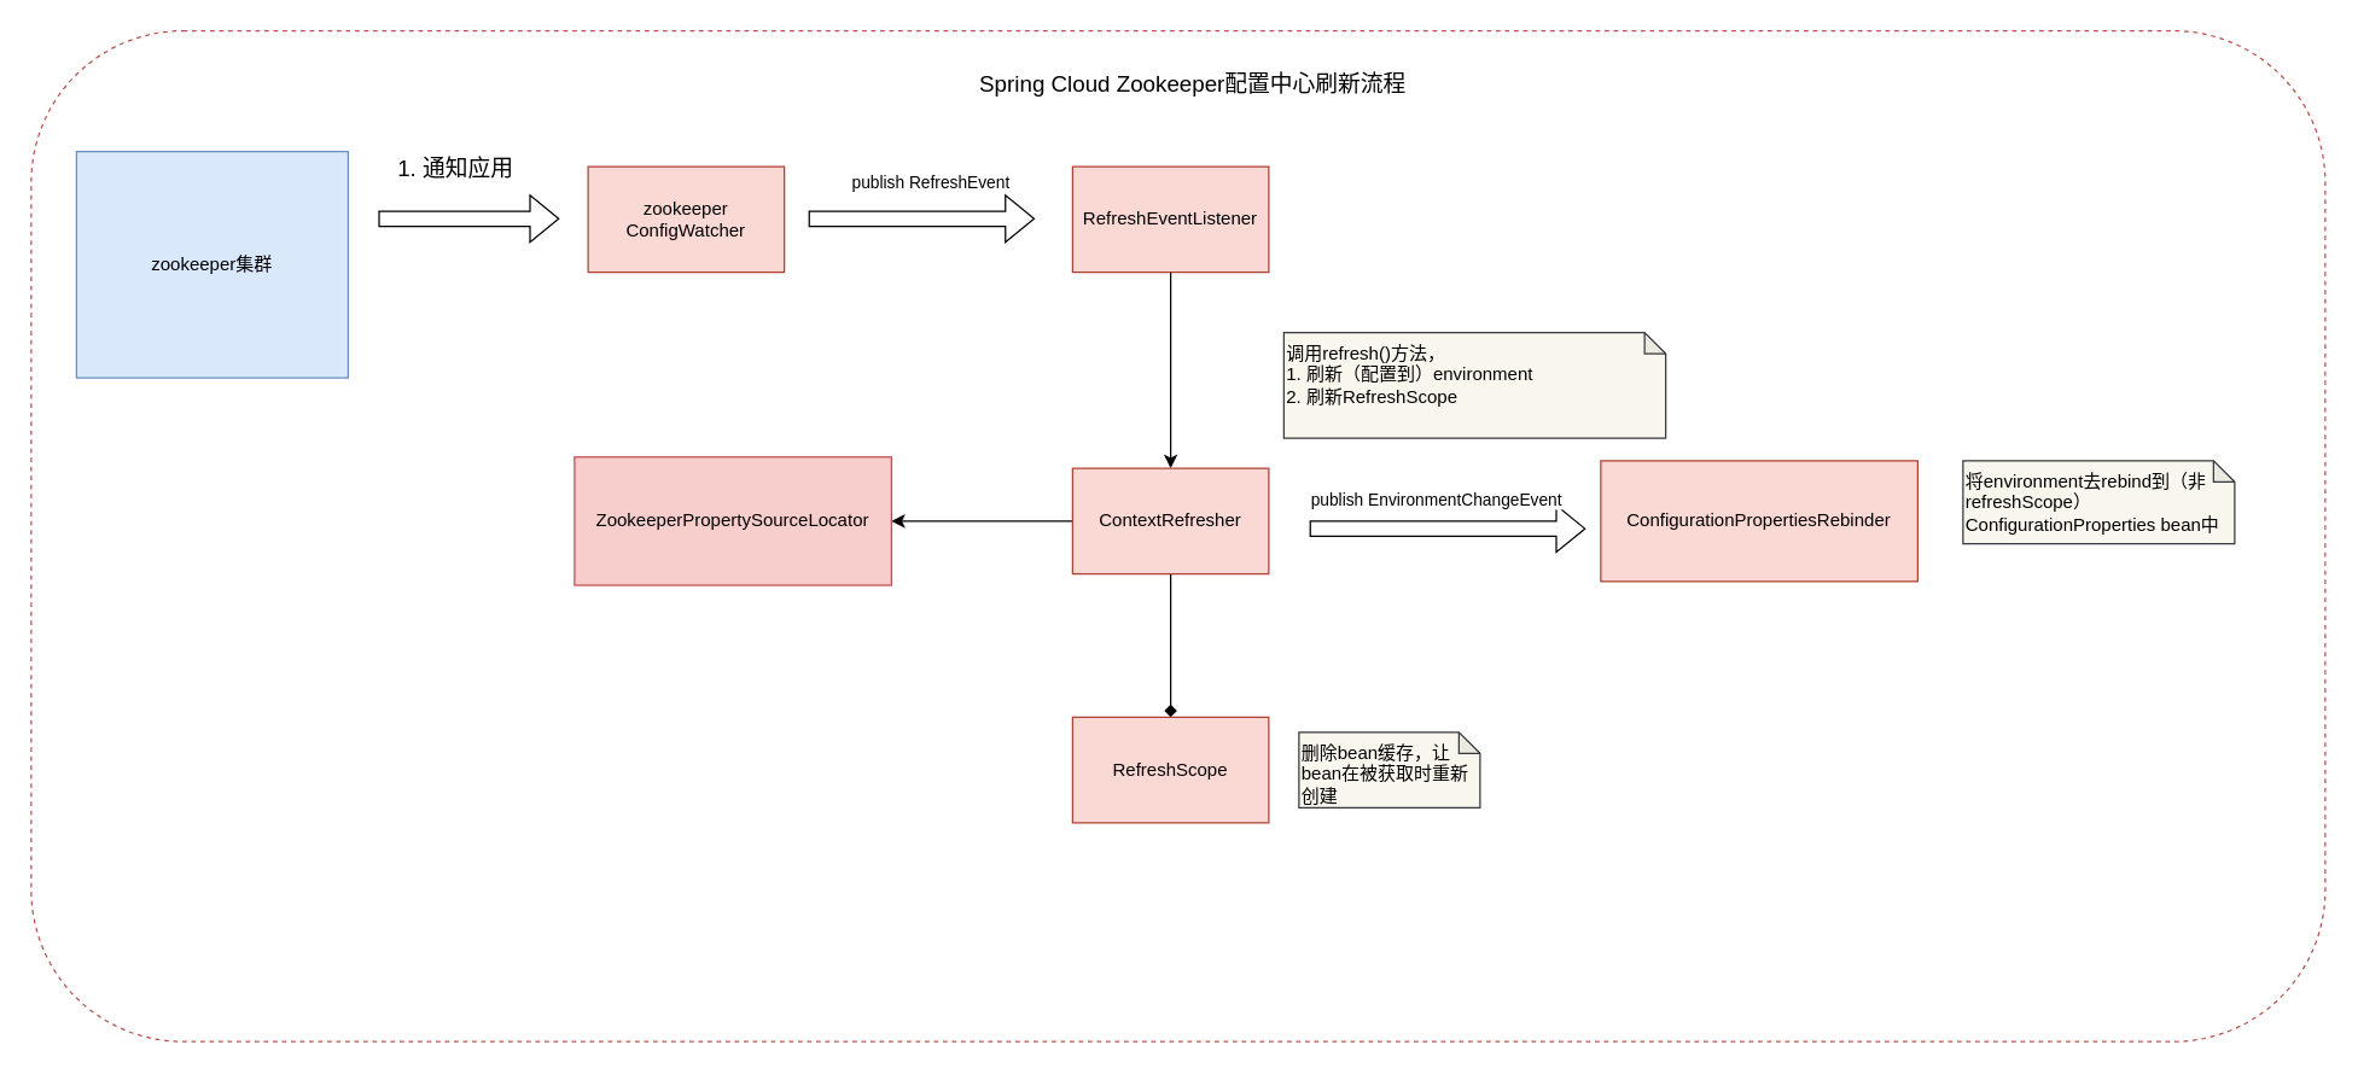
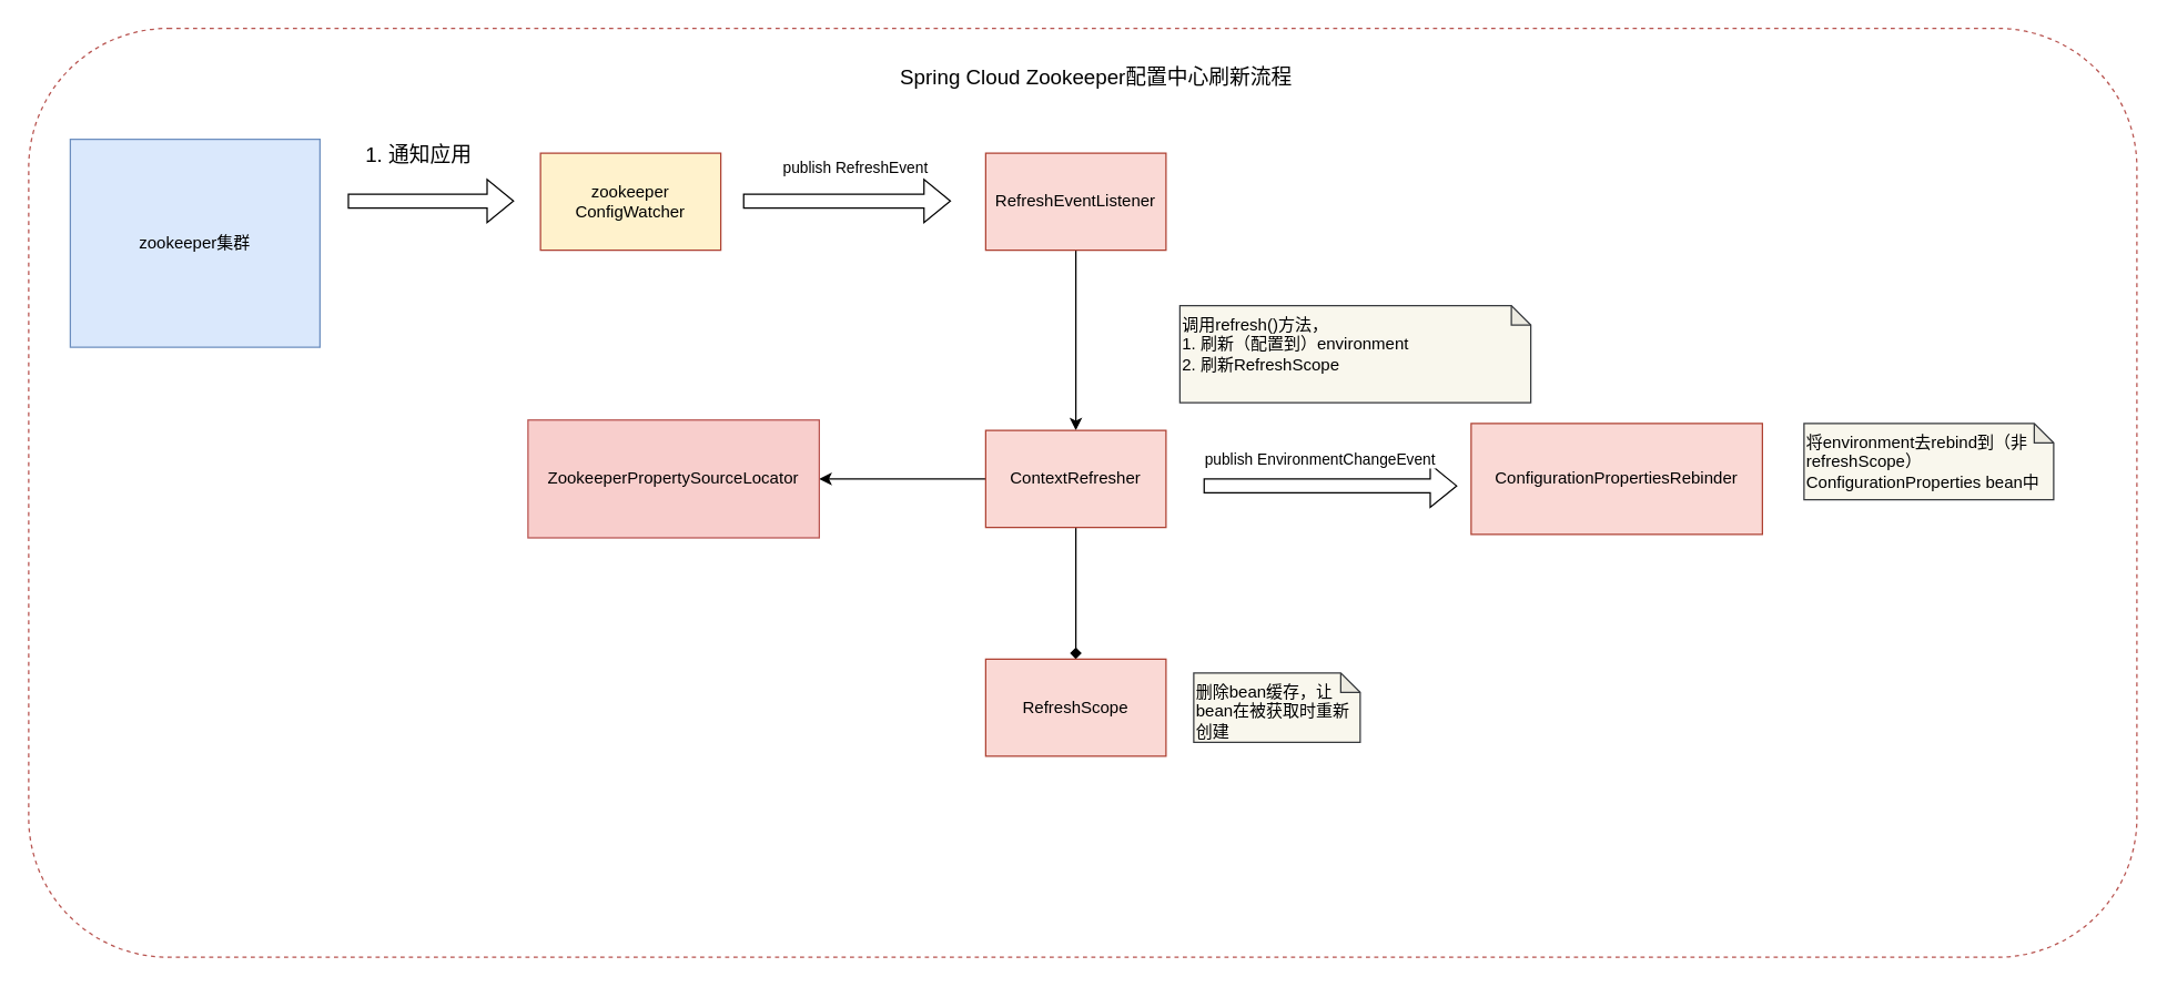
  <mxCell id="0" />
  <mxCell id="1" parent="0" />
  <mxCell id="2" value="" style="rounded=1;whiteSpace=wrap;html=1;dashed=1;fillColor=#FFFFFF;strokeColor=#b85450;gradientColor=none;" vertex="1" parent="1"><mxGeometry x="20" y="20" width="1520" height="670" as="geometry" /></mxCell>
- <mxCell id="3" value="zookeeper ConfigWatcher" style="rounded=0;whiteSpace=wrap;html=1;fillColor=#fad9d5;strokeColor=#ae4132;" parent="1" vertex="1"><mxGeometry x="389" y="110" width="130" height="70" as="geometry" /></mxCell>
+ <mxCell id="3" value="zookeeper ConfigWatcher" style="rounded=0;whiteSpace=wrap;html=1;fillColor=#fff2cc;strokeColor=#ae4132;" parent="1" vertex="1"><mxGeometry x="389" y="110" width="130" height="70" as="geometry" /></mxCell>
  <mxCell id="4" value="" style="shape=flexArrow;endArrow=classic;html=1;rounded=0;" parent="1" edge="1"><mxGeometry width="50" height="50" relative="1" as="geometry"><mxPoint x="250" y="144.5" as="sourcePoint" /><mxPoint x="370" y="144.5" as="targetPoint" /></mxGeometry></mxCell>
  <mxCell id="5" value="1. 通知应用" style="edgeLabel;html=1;align=center;verticalAlign=middle;resizable=0;points=[];fontSize=15;" vertex="1" connectable="0" parent="4"><mxGeometry x="0.217" y="-6" relative="1" as="geometry"><mxPoint x="-23" y="-40" as="offset" /></mxGeometry></mxCell>
  <mxCell id="6" value="zookeeper集群" style="rounded=0;whiteSpace=wrap;html=1;fillColor=#dae8fc;strokeColor=#6c8ebf;" parent="1" vertex="1"><mxGeometry x="50" y="100" width="180" height="150" as="geometry" /></mxCell>
  <mxCell id="7" style="edgeStyle=orthogonalEdgeStyle;rounded=0;orthogonalLoop=1;jettySize=auto;html=1;" parent="1" source="8" target="11" edge="1"><mxGeometry relative="1" as="geometry" /></mxCell>
  <mxCell id="8" value="RefreshEventListener" style="rounded=0;whiteSpace=wrap;html=1;fillColor=#fad9d5;strokeColor=#ae4132;" parent="1" vertex="1"><mxGeometry x="710" y="110" width="130" height="70" as="geometry" /></mxCell>
  <mxCell id="9" style="edgeStyle=orthogonalEdgeStyle;rounded=0;orthogonalLoop=1;jettySize=auto;html=1;entryX=0.5;entryY=0;entryDx=0;entryDy=0;endArrow=diamond;" parent="1" source="11" target="13" edge="1"><mxGeometry relative="1" as="geometry" /></mxCell>
  <mxCell id="10" style="edgeStyle=orthogonalEdgeStyle;rounded=0;orthogonalLoop=1;jettySize=auto;html=1;entryX=1;entryY=0.5;entryDx=0;entryDy=0;" parent="1" source="11" target="14" edge="1"><mxGeometry relative="1" as="geometry" /></mxCell>
  <mxCell id="11" value="ContextRefresher" style="rounded=0;whiteSpace=wrap;html=1;fillColor=#fad9d5;strokeColor=#ae4132;" parent="1" vertex="1"><mxGeometry x="710" y="310" width="130" height="70" as="geometry" /></mxCell>
  <mxCell id="12" value="调用refresh()方法，&lt;br&gt;1. 刷新（配置到）environment&lt;br&gt;2. 刷新RefreshScope" style="shape=note;whiteSpace=wrap;html=1;backgroundOutline=1;darkOpacity=0.05;size=14;align=left;verticalAlign=top;fillColor=#f9f7ed;strokeColor=#36393d;" parent="1" vertex="1"><mxGeometry x="850" y="220" width="253" height="70" as="geometry" /></mxCell>
  <mxCell id="13" value="RefreshScope" style="rounded=0;whiteSpace=wrap;html=1;fillColor=#fad9d5;strokeColor=#ae4132;" parent="1" vertex="1"><mxGeometry x="710" y="475" width="130" height="70" as="geometry" /></mxCell>
  <mxCell id="14" value="ZookeeperPropertySourceLocator" style="rounded=0;whiteSpace=wrap;html=1;fillColor=#f8cecc;strokeColor=#b85450;" parent="1" vertex="1"><mxGeometry x="380" y="302.5" width="210" height="85" as="geometry" /></mxCell>
  <mxCell id="15" value="ConfigurationPropertiesRebinder" style="rounded=0;whiteSpace=wrap;html=1;fillColor=#fad9d5;strokeColor=#ae4132;" parent="1" vertex="1"><mxGeometry x="1060" y="305" width="210" height="80" as="geometry" /></mxCell>
  <mxCell id="16" value="" style="shape=flexArrow;endArrow=classic;html=1;rounded=0;" parent="1" edge="1"><mxGeometry width="50" height="50" relative="1" as="geometry"><mxPoint x="535" y="144.5" as="sourcePoint" /><mxPoint x="685" y="144.5" as="targetPoint" /></mxGeometry></mxCell>
  <mxCell id="17" value="publish&amp;nbsp;RefreshEvent" style="edgeLabel;html=1;align=center;verticalAlign=middle;resizable=0;points=[];" parent="16" vertex="1" connectable="0"><mxGeometry x="0.213" y="2" relative="1" as="geometry"><mxPoint x="-11" y="-22" as="offset" /></mxGeometry></mxCell>
  <mxCell id="18" value="" style="shape=flexArrow;endArrow=classic;html=1;rounded=0;" parent="1" edge="1"><mxGeometry width="50" height="50" relative="1" as="geometry"><mxPoint x="867" y="350" as="sourcePoint" /><mxPoint x="1050" y="350" as="targetPoint" /></mxGeometry></mxCell>
  <mxCell id="19" value="publish EnvironmentChangeEvent" style="edgeLabel;html=1;align=center;verticalAlign=middle;resizable=0;points=[];" parent="18" vertex="1" connectable="0"><mxGeometry x="0.213" y="2" relative="1" as="geometry"><mxPoint x="-28" y="-18" as="offset" /></mxGeometry></mxCell>
  <mxCell id="20" value="将environment去rebind到（非refreshScope）ConfigurationProperties bean中" style="shape=note;whiteSpace=wrap;html=1;backgroundOutline=1;darkOpacity=0.05;size=14;align=left;verticalAlign=top;fillColor=#f9f7ed;strokeColor=#36393d;" parent="1" vertex="1"><mxGeometry x="1300" y="305" width="180" height="55" as="geometry" /></mxCell>
  <mxCell id="21" value="删除bean缓存，让bean在被获取时重新创建" style="shape=note;whiteSpace=wrap;html=1;backgroundOutline=1;darkOpacity=0.05;size=14;align=left;verticalAlign=top;fillColor=#f9f7ed;strokeColor=#36393d;" parent="1" vertex="1"><mxGeometry x="860" y="485" width="120" height="50" as="geometry" /></mxCell>
  <mxCell id="22" value="Spring Cloud Zookeeper配置中心刷新流程" style="text;html=1;strokeColor=none;fillColor=none;align=center;verticalAlign=middle;whiteSpace=wrap;rounded=0;dashed=1;fontSize=15;" vertex="1" parent="1"><mxGeometry x="630" y="40" width="320" height="30" as="geometry" /></mxCell>
